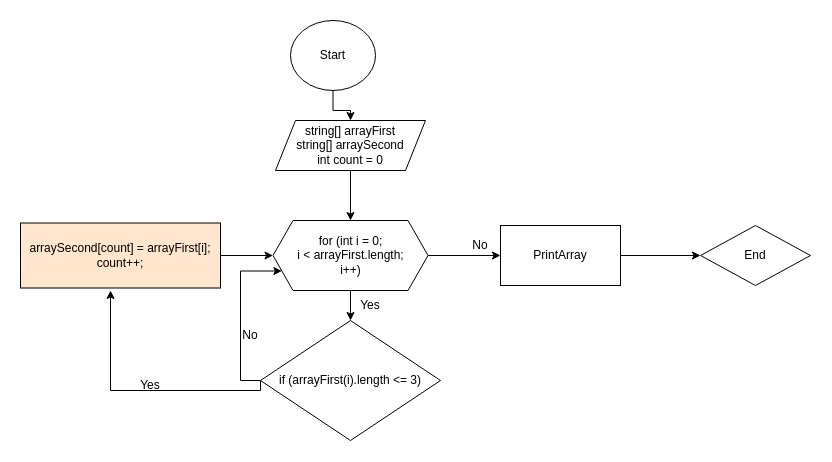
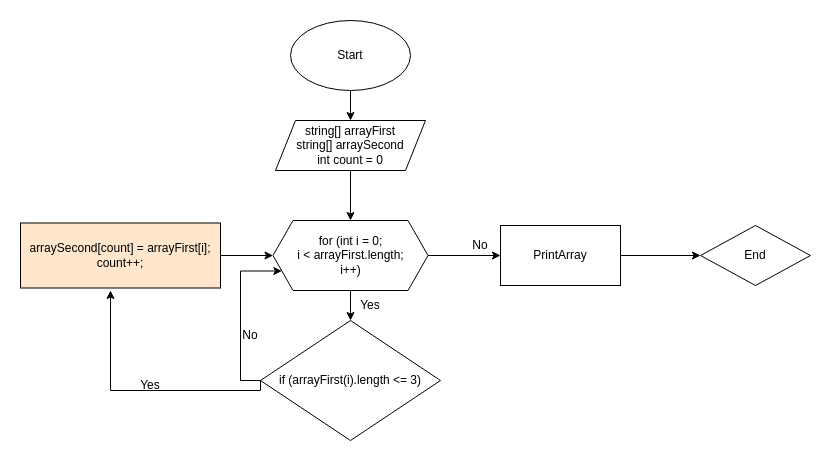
  <mxCell id="0" />
  <mxCell id="1" parent="0" />
  <mxCell id="2" value="" style="edgeStyle=orthogonalEdgeStyle;rounded=0;orthogonalLoop=1;jettySize=auto;html=1;" edge="1" parent="1" source="3" target="5"><mxGeometry relative="1" as="geometry" /></mxCell>
- <mxCell id="3" value="Start" style="ellipse;whiteSpace=wrap;html=1;" vertex="1" parent="1"><mxGeometry x="290" y="20" width="85" height="70" as="geometry" /></mxCell>
+ <mxCell id="3" value="Start" style="ellipse;whiteSpace=wrap;html=1;" vertex="1" parent="1"><mxGeometry x="290" y="20" width="120" height="70" as="geometry" /></mxCell>
  <mxCell id="4" value="" style="edgeStyle=orthogonalEdgeStyle;rounded=0;orthogonalLoop=1;jettySize=auto;html=1;" edge="1" parent="1" source="5" target="8"><mxGeometry relative="1" as="geometry" /></mxCell>
  <mxCell id="5" value="string[] arrayFirst&lt;br&gt;string[] arraySecond&lt;br&gt;int count = 0" style="shape=parallelogram;perimeter=parallelogramPerimeter;whiteSpace=wrap;html=1;fixedSize=1;" vertex="1" parent="1"><mxGeometry x="275" y="120" width="150" height="50" as="geometry" /></mxCell>
  <mxCell id="6" value="" style="edgeStyle=orthogonalEdgeStyle;rounded=0;orthogonalLoop=1;jettySize=auto;html=1;" edge="1" parent="1" source="8" target="11"><mxGeometry relative="1" as="geometry" /></mxCell>
  <mxCell id="7" value="" style="edgeStyle=orthogonalEdgeStyle;rounded=0;orthogonalLoop=1;jettySize=auto;html=1;" edge="1" parent="1" source="8" target="17"><mxGeometry relative="1" as="geometry" /></mxCell>
  <mxCell id="8" value="for (int i = 0; &lt;br&gt;i &amp;lt; arrayFirst.length;&lt;br&gt;i++)" style="shape=hexagon;perimeter=hexagonPerimeter2;whiteSpace=wrap;html=1;fixedSize=1;" vertex="1" parent="1"><mxGeometry x="272.5" y="220" width="155" height="70" as="geometry" /></mxCell>
  <mxCell id="9" style="edgeStyle=orthogonalEdgeStyle;rounded=0;orthogonalLoop=1;jettySize=auto;html=1;exitX=0;exitY=0.5;exitDx=0;exitDy=0;entryX=0;entryY=0.75;entryDx=0;entryDy=0;" edge="1" parent="1" source="11" target="8"><mxGeometry relative="1" as="geometry"><mxPoint x="270" y="300" as="targetPoint" /><Array as="points"><mxPoint x="240" y="380" /><mxPoint x="240" y="271" /></Array></mxGeometry></mxCell>
  <mxCell id="10" style="edgeStyle=orthogonalEdgeStyle;rounded=0;orthogonalLoop=1;jettySize=auto;html=1;exitX=0;exitY=0.5;exitDx=0;exitDy=0;" edge="1" parent="1" source="11"><mxGeometry relative="1" as="geometry"><mxPoint x="110" y="290" as="targetPoint" /><Array as="points"><mxPoint x="260" y="390" /><mxPoint x="110" y="390" /></Array></mxGeometry></mxCell>
  <mxCell id="11" value="if (arrayFirst(i).length &amp;lt;= 3)" style="rhombus;whiteSpace=wrap;html=1;" vertex="1" parent="1"><mxGeometry x="260" y="320" width="180" height="120" as="geometry" /></mxCell>
  <mxCell id="12" value="" style="edgeStyle=orthogonalEdgeStyle;rounded=0;orthogonalLoop=1;jettySize=auto;html=1;" edge="1" parent="1" source="13" target="8"><mxGeometry relative="1" as="geometry" /></mxCell>
  <mxCell id="13" value="arraySecond[count] = arrayFirst[i];&lt;br&gt;count++;" style="rounded=0;whiteSpace=wrap;html=1;fillColor=#ffe6cc;" vertex="1" parent="1"><mxGeometry x="20" y="222.5" width="200" height="65" as="geometry" /></mxCell>
  <mxCell id="14" value="Yes" style="text;html=1;strokeColor=none;fillColor=none;align=center;verticalAlign=middle;whiteSpace=wrap;rounded=0;" vertex="1" parent="1"><mxGeometry x="340" y="290" width="60" height="30" as="geometry" /></mxCell>
  <mxCell id="15" value="No" style="text;html=1;strokeColor=none;fillColor=none;align=center;verticalAlign=middle;whiteSpace=wrap;rounded=0;" vertex="1" parent="1"><mxGeometry x="450" y="230" width="60" height="30" as="geometry" /></mxCell>
  <mxCell id="16" value="" style="edgeStyle=orthogonalEdgeStyle;rounded=0;orthogonalLoop=1;jettySize=auto;html=1;" edge="1" parent="1" source="17" target="20"><mxGeometry relative="1" as="geometry" /></mxCell>
  <mxCell id="17" value="PrintArray" style="rounded=0;whiteSpace=wrap;html=1;" vertex="1" parent="1"><mxGeometry x="500" y="225" width="120" height="60" as="geometry" /></mxCell>
  <mxCell id="18" value="No" style="text;html=1;strokeColor=none;fillColor=none;align=center;verticalAlign=middle;whiteSpace=wrap;rounded=0;" vertex="1" parent="1"><mxGeometry x="220" y="320" width="60" height="30" as="geometry" /></mxCell>
  <mxCell id="19" value="Yes" style="text;html=1;strokeColor=none;fillColor=none;align=center;verticalAlign=middle;whiteSpace=wrap;rounded=0;" vertex="1" parent="1"><mxGeometry x="120" y="370" width="60" height="30" as="geometry" /></mxCell>
  <mxCell id="20" value="End" style="rhombus;whiteSpace=wrap;html=1;" vertex="1" parent="1"><mxGeometry x="700" y="225" width="110" height="60" as="geometry" /></mxCell>
